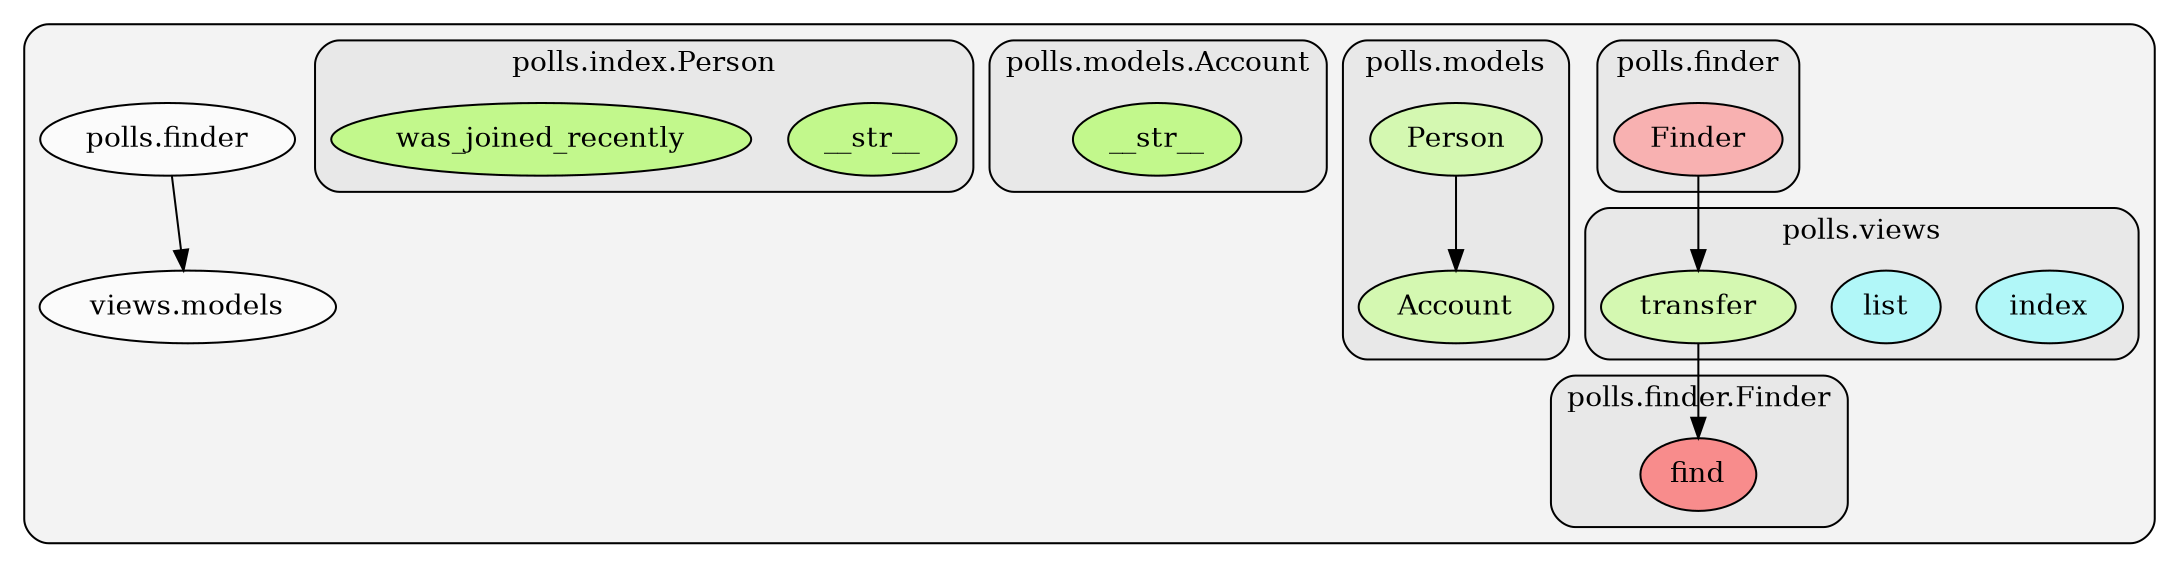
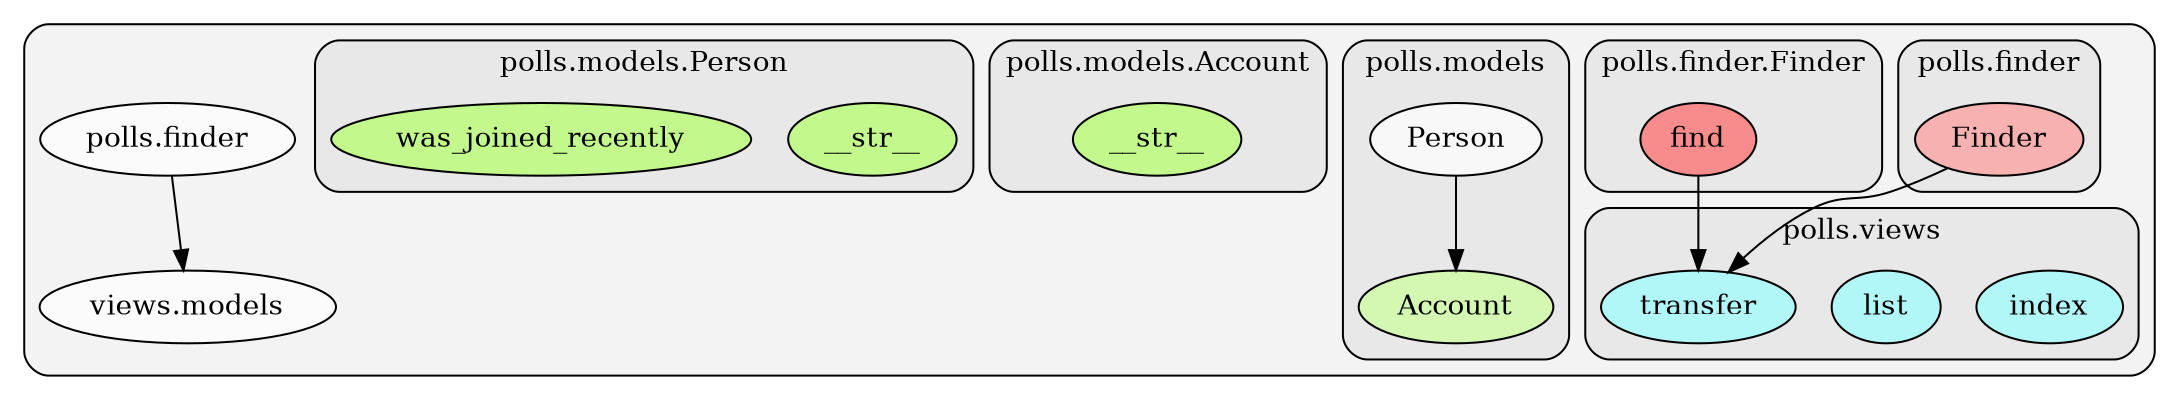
  digraph {
    clusterrank=local
    rankdir=TB
    node [fillcolor="#b2ff65b2" fontcolor="#000000" group=1 style=filled]
    edge [color="#000000" style=solid]
    n1 [fillcolor="#ff9999b2" group=0 label=Finder]
    n2 [fillcolor="#ff6565b2" group=0 label=find]
    n3 [fillcolor="#ccff99b2" label=Account]
-   n4 [fillcolor="#ccff99b2" label=Person]
+   n4 [fillcolor="#ffffffb2" label=Person]
    n5 [label=__str__]
    n6 [label=__str__]
    n7 [label=was_joined_recently]
    n8 [fillcolor="#99feffb2" group=2 label=index]
    n9 [fillcolor="#99feffb2" group=2 label=list]
-   n10 [fillcolor="#ccff99b2" group=2 label=transfer]
+   n10 [fillcolor="#99feffb2" group=2 label=transfer]
    n11 [fillcolor="#ffffffb2" group=0 label="polls.finder"]
    n12 [fillcolor="#ffffffb2" label="views.models"]
    subgraph cluster_1 {
      fillcolor="#80808018"
      style="filled,rounded"
      n11
      n12
      subgraph cluster_2 {
        fillcolor="#80808018"
        label="polls.finder"
        style="filled,rounded"
        n1
      }
      subgraph cluster_3 {
        fillcolor="#80808018"
        label="polls.finder.Finder"
        style="filled,rounded"
        n2
      }
      subgraph cluster_4 {
        fillcolor="#80808018"
        label="polls.models"
        style="filled,rounded"
        n3
        n4
      }
      subgraph cluster_5 {
        fillcolor="#80808018"
        label="polls.models.Account"
        style="filled,rounded"
        n5
      }
      subgraph cluster_6 {
        fillcolor="#80808018"
-       label="polls.index.Person"
+       label="polls.models.Person"
        style="filled,rounded"
        n6
        n7
      }
      subgraph cluster_7 {
        fillcolor="#80808018"
        label="polls.views"
        style="filled,rounded"
        n8
        n9
        n10
      }
    }
    n1 -> n10
    n4 -> n3
-   n10 -> n2
+   n2 -> n10
    n11 -> n12
  }
